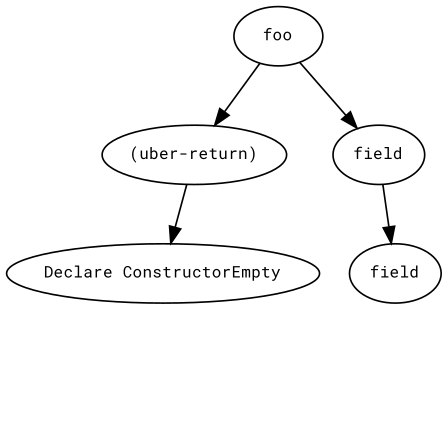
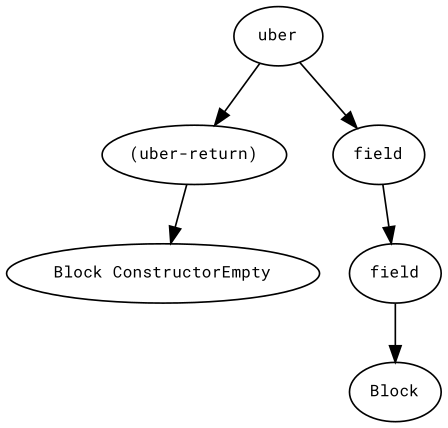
  digraph {
    fontname="Roboto Mono"
    node [fontname="Roboto Mono" fontsize=10]
    edge [fontname="Roboto Mono"]
    n1 [label=field]
+   n2 [label=Block]
    n3 [label="(uber-return)"]
-   n4 [label="Declare ConstructorEmpty"]
-   n5 [label=foo]
+   n4 [label="Block ConstructorEmpty"]
+   n5 [label=uber]
    n6 [label=field]
+   n1 -> n2
    n3 -> n4
    n5 -> n3
    n5 -> n6
    n6 -> n1
  }
